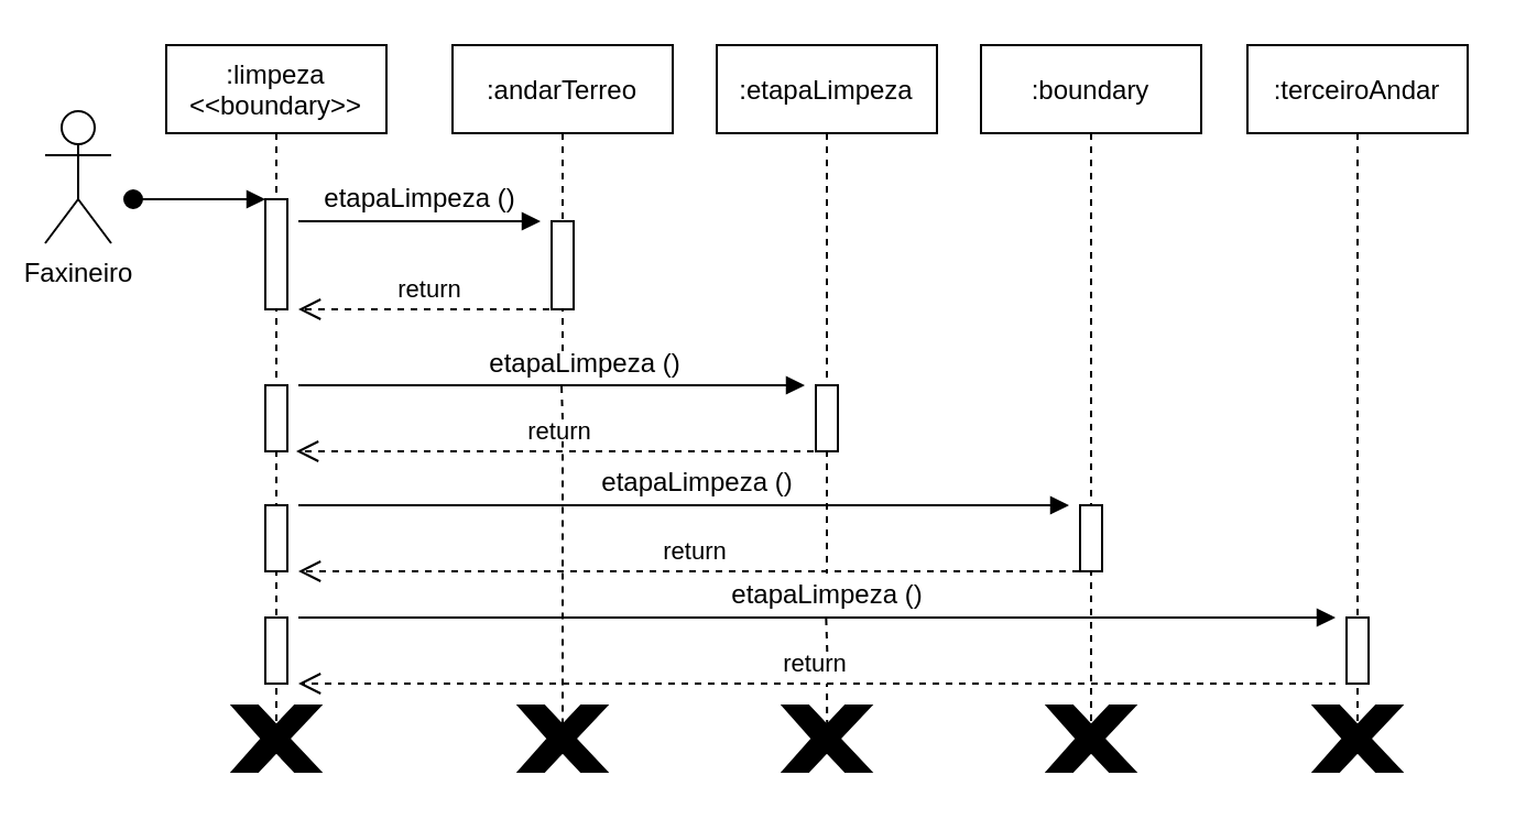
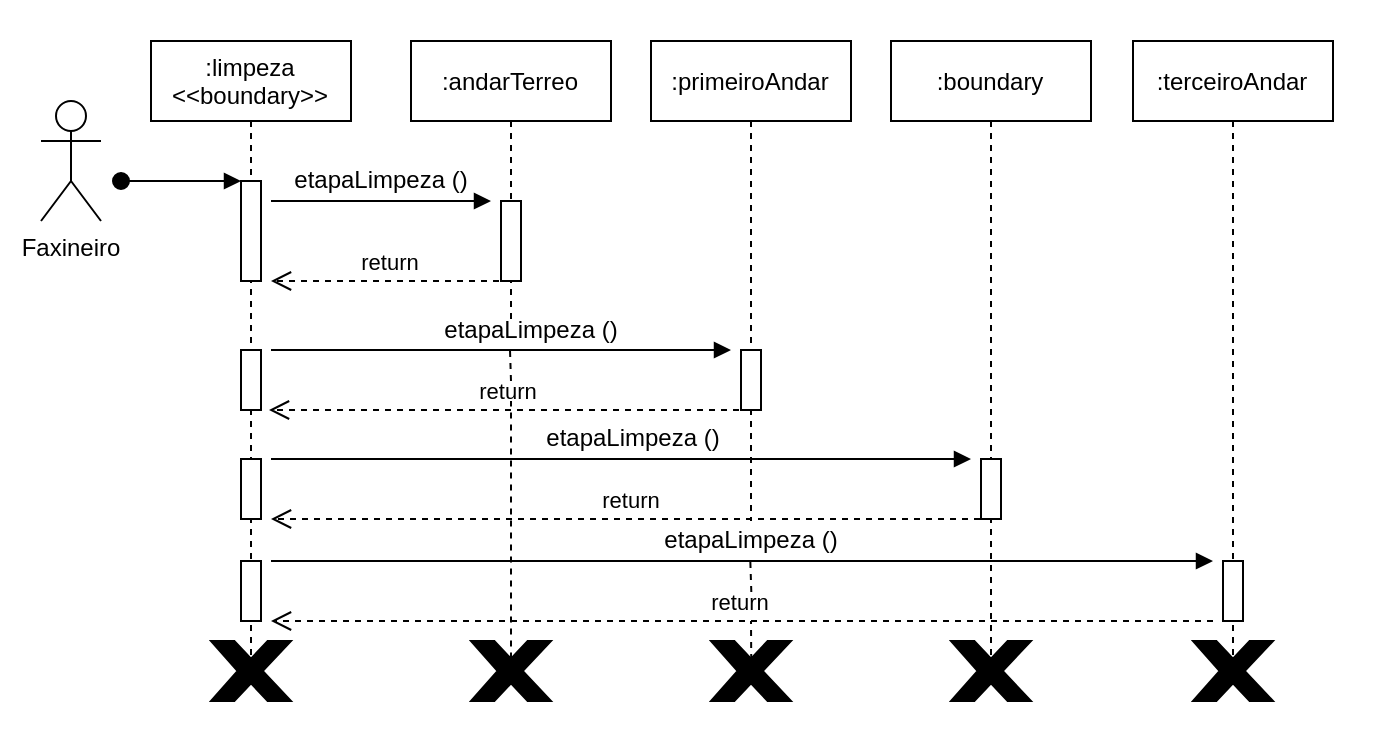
  <mxCell id="0" />
  <mxCell id="1" parent="0" />
  <mxCell id="2" value=":limpeza&#10;&lt;&lt;boundary&gt;&gt;" style="shape=umlLifeline;perimeter=lifelinePerimeter;container=1;collapsible=0;recursiveResize=0;rounded=0;shadow=0;strokeWidth=1;" parent="1" vertex="1"><mxGeometry x="75" y="20" width="100" height="320" as="geometry" /></mxCell>
  <mxCell id="3" value="" style="points=[];perimeter=orthogonalPerimeter;rounded=0;shadow=0;strokeWidth=1;" parent="2" vertex="1"><mxGeometry x="45" y="70" width="10" height="50" as="geometry" /></mxCell>
  <mxCell id="4" value="" style="verticalAlign=bottom;startArrow=oval;endArrow=block;startSize=8;shadow=0;strokeWidth=1;" parent="2" target="3" edge="1"><mxGeometry x="0.167" y="10" relative="1" as="geometry"><mxPoint x="-15" y="70" as="sourcePoint" /><mxPoint as="offset" /></mxGeometry></mxCell>
  <mxCell id="5" value=":andarTerreo" style="shape=umlLifeline;perimeter=lifelinePerimeter;container=1;collapsible=0;recursiveResize=0;rounded=0;shadow=0;strokeWidth=1;" parent="1" vertex="1"><mxGeometry x="205" y="20" width="100" height="140" as="geometry" /></mxCell>
  <mxCell id="6" value="" style="points=[];perimeter=orthogonalPerimeter;rounded=0;shadow=0;strokeWidth=1;" parent="5" vertex="1"><mxGeometry x="45" y="80" width="10" height="40" as="geometry" /></mxCell>
  <mxCell id="7" value="return" style="verticalAlign=bottom;endArrow=open;dashed=1;endSize=8;shadow=0;strokeWidth=1;" parent="1" edge="1"><mxGeometry relative="1" as="geometry"><mxPoint x="135" y="140" as="targetPoint" /><mxPoint x="255" y="140" as="sourcePoint" /><Array as="points" /></mxGeometry></mxCell>
  <mxCell id="8" value="" style="verticalAlign=bottom;endArrow=block;shadow=0;strokeWidth=1;" parent="1" edge="1"><mxGeometry relative="1" as="geometry"><mxPoint x="135" y="100" as="sourcePoint" /><mxPoint x="245" y="100" as="targetPoint" /></mxGeometry></mxCell>
  <mxCell id="9" value="Faxineiro" style="shape=umlActor;verticalLabelPosition=bottom;verticalAlign=top;html=1;outlineConnect=0;" parent="1" vertex="1"><mxGeometry x="20" y="50" width="30" height="60" as="geometry" /></mxCell>
  <mxCell id="10" value="etapaLimpeza ()" style="text;html=1;align=center;verticalAlign=middle;resizable=0;points=[];autosize=1;strokeColor=none;" parent="1" vertex="1"><mxGeometry x="140" y="80" width="100" height="20" as="geometry" /></mxCell>
  <mxCell id="11" value="" style="verticalLabelPosition=bottom;verticalAlign=top;html=1;shape=mxgraph.basic.x;fillColor=#000000;" parent="1" vertex="1"><mxGeometry x="105" y="320" width="40" height="30" as="geometry" /></mxCell>
- <mxCell id="12" value=":etapaLimpeza" style="shape=umlLifeline;perimeter=lifelinePerimeter;container=1;collapsible=0;recursiveResize=0;rounded=0;shadow=0;strokeWidth=1;" parent="1" vertex="1"><mxGeometry x="325" y="20" width="100" height="240" as="geometry" /></mxCell>
+ <mxCell id="12" value=":primeiroAndar" style="shape=umlLifeline;perimeter=lifelinePerimeter;container=1;collapsible=0;recursiveResize=0;rounded=0;shadow=0;strokeWidth=1;" parent="1" vertex="1"><mxGeometry x="325" y="20" width="100" height="240" as="geometry" /></mxCell>
  <mxCell id="13" value="" style="points=[];perimeter=orthogonalPerimeter;rounded=0;shadow=0;strokeWidth=1;" parent="12" vertex="1"><mxGeometry x="45" y="154.5" width="10" height="30" as="geometry" /></mxCell>
  <mxCell id="14" value="" style="verticalAlign=bottom;endArrow=block;shadow=0;strokeWidth=1;" parent="1" edge="1"><mxGeometry relative="1" as="geometry"><mxPoint x="135" y="174.5" as="sourcePoint" /><mxPoint x="365" y="174.5" as="targetPoint" /></mxGeometry></mxCell>
  <mxCell id="15" value="etapaLimpeza ()" style="text;html=1;align=center;verticalAlign=middle;resizable=0;points=[];autosize=1;strokeColor=none;" parent="1" vertex="1"><mxGeometry x="215" y="154.5" width="100" height="20" as="geometry" /></mxCell>
  <mxCell id="16" value="return" style="verticalAlign=bottom;endArrow=open;dashed=1;endSize=8;shadow=0;strokeWidth=1;" parent="1" edge="1"><mxGeometry relative="1" as="geometry"><mxPoint x="134" y="204.5" as="targetPoint" /><mxPoint x="375" y="204.5" as="sourcePoint" /><Array as="points" /></mxGeometry></mxCell>
  <mxCell id="17" value=":boundary" style="shape=umlLifeline;perimeter=lifelinePerimeter;container=1;collapsible=0;recursiveResize=0;rounded=0;shadow=0;strokeWidth=1;" parent="1" vertex="1"><mxGeometry x="445" y="20" width="100" height="320" as="geometry" /></mxCell>
  <mxCell id="18" value="" style="points=[];perimeter=orthogonalPerimeter;rounded=0;shadow=0;strokeWidth=1;" parent="17" vertex="1"><mxGeometry x="45" y="209" width="10" height="30" as="geometry" /></mxCell>
  <mxCell id="19" value="" style="verticalLabelPosition=bottom;verticalAlign=top;html=1;shape=mxgraph.basic.x;fillColor=#000000;" parent="1" vertex="1"><mxGeometry x="475" y="320" width="40" height="30" as="geometry" /></mxCell>
  <mxCell id="20" value="" style="verticalAlign=bottom;endArrow=block;shadow=0;strokeWidth=1;" parent="1" edge="1"><mxGeometry relative="1" as="geometry"><mxPoint x="135" y="229" as="sourcePoint" /><mxPoint x="485" y="229" as="targetPoint" /></mxGeometry></mxCell>
  <mxCell id="21" value="return" style="verticalAlign=bottom;endArrow=open;dashed=1;endSize=8;shadow=0;strokeWidth=1;" parent="1" edge="1"><mxGeometry relative="1" as="geometry"><mxPoint x="135" y="259" as="targetPoint" /><mxPoint x="495.5" y="259" as="sourcePoint" /><Array as="points" /></mxGeometry></mxCell>
  <mxCell id="22" value="" style="endArrow=none;dashed=1;html=1;exitX=0.5;exitY=0.29;exitDx=0;exitDy=0;exitPerimeter=0;" parent="1" source="25" edge="1"><mxGeometry width="50" height="50" relative="1" as="geometry"><mxPoint x="255" y="320" as="sourcePoint" /><mxPoint x="255" y="200" as="targetPoint" /></mxGeometry></mxCell>
  <mxCell id="23" value="" style="endArrow=none;dashed=1;html=1;" parent="1" edge="1"><mxGeometry width="50" height="50" relative="1" as="geometry"><mxPoint x="255" y="190" as="sourcePoint" /><mxPoint x="254.5" y="174.5" as="targetPoint" /></mxGeometry></mxCell>
  <mxCell id="24" value="" style="verticalLabelPosition=bottom;verticalAlign=top;html=1;shape=mxgraph.basic.x;fillColor=#000000;" parent="1" vertex="1"><mxGeometry x="355" y="320" width="40" height="30" as="geometry" /></mxCell>
  <mxCell id="25" value="" style="verticalLabelPosition=bottom;verticalAlign=top;html=1;shape=mxgraph.basic.x;fillColor=#000000;" parent="1" vertex="1"><mxGeometry x="235" y="320" width="40" height="30" as="geometry" /></mxCell>
  <mxCell id="26" value="" style="points=[];perimeter=orthogonalPerimeter;rounded=0;shadow=0;strokeWidth=1;" parent="1" vertex="1"><mxGeometry x="120" y="174.5" width="10" height="30" as="geometry" /></mxCell>
  <mxCell id="27" value="" style="points=[];perimeter=orthogonalPerimeter;rounded=0;shadow=0;strokeWidth=1;" parent="1" vertex="1"><mxGeometry x="120" y="229" width="10" height="30" as="geometry" /></mxCell>
  <mxCell id="28" value=":terceiroAndar" style="shape=umlLifeline;perimeter=lifelinePerimeter;container=1;collapsible=0;recursiveResize=0;rounded=0;shadow=0;strokeWidth=1;" parent="1" vertex="1"><mxGeometry x="566" y="20" width="100" height="320" as="geometry" /></mxCell>
  <mxCell id="29" value="" style="points=[];perimeter=orthogonalPerimeter;rounded=0;shadow=0;strokeWidth=1;" parent="28" vertex="1"><mxGeometry x="45" y="260" width="10" height="30" as="geometry" /></mxCell>
  <mxCell id="30" value="" style="verticalLabelPosition=bottom;verticalAlign=top;html=1;shape=mxgraph.basic.x;fillColor=#000000;" parent="1" vertex="1"><mxGeometry x="596" y="320" width="40" height="30" as="geometry" /></mxCell>
  <mxCell id="31" value="" style="verticalAlign=bottom;endArrow=block;shadow=0;strokeWidth=1;" parent="1" edge="1"><mxGeometry relative="1" as="geometry"><mxPoint x="135" y="280" as="sourcePoint" /><mxPoint x="606" y="280" as="targetPoint" /></mxGeometry></mxCell>
  <mxCell id="32" value="return" style="verticalAlign=bottom;endArrow=open;dashed=1;endSize=8;shadow=0;strokeWidth=1;" parent="1" edge="1"><mxGeometry relative="1" as="geometry"><mxPoint x="135" y="310" as="targetPoint" /><mxPoint x="606" y="310" as="sourcePoint" /><Array as="points" /></mxGeometry></mxCell>
  <mxCell id="33" value="" style="points=[];perimeter=orthogonalPerimeter;rounded=0;shadow=0;strokeWidth=1;" parent="1" vertex="1"><mxGeometry x="120" y="280" width="10" height="30" as="geometry" /></mxCell>
  <mxCell id="34" value="etapaLimpeza ()" style="text;html=1;align=center;verticalAlign=middle;resizable=0;points=[];autosize=1;strokeColor=none;" parent="1" vertex="1"><mxGeometry x="266" y="209" width="100" height="20" as="geometry" /></mxCell>
  <mxCell id="35" value="etapaLimpeza ()" style="text;html=1;align=center;verticalAlign=middle;resizable=0;points=[];autosize=1;strokeColor=none;" parent="1" vertex="1"><mxGeometry x="325" y="260" width="100" height="20" as="geometry" /></mxCell>
  <mxCell id="36" value="" style="endArrow=none;dashed=1;html=1;" parent="1" edge="1"><mxGeometry width="50" height="50" relative="1" as="geometry"><mxPoint x="375.16" y="295.5" as="sourcePoint" /><mxPoint x="374.66" y="280" as="targetPoint" /></mxGeometry></mxCell>
  <mxCell id="37" value="" style="endArrow=none;dashed=1;html=1;" parent="1" edge="1"><mxGeometry width="50" height="50" relative="1" as="geometry"><mxPoint x="375.16" y="335.5" as="sourcePoint" /><mxPoint x="375" y="310" as="targetPoint" /></mxGeometry></mxCell>
